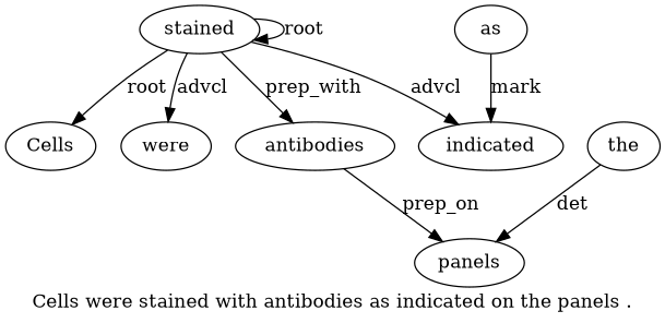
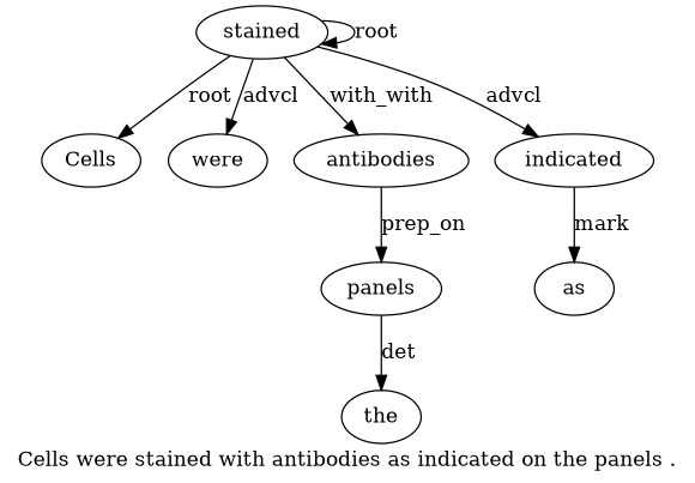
  digraph {
    label="Cells were stained with antibodies as indicated on the panels ."
    node [fillcolor=white style=filled]
    n1 [label=stained]
    n2 [label=Cells]
    n3 [label=were]
    n4 [label=antibodies]
    n5 [label=indicated]
    n6 [label=panels]
    n7 [label=as]
    n8 [label=the]
    n1 -> n1 [label=root]
    n1 -> n2 [label=root]
    n1 -> n3 [label=advcl]
-   n1 -> n4 [label=prep_with]
+   n1 -> n4 [label=with_with]
    n1 -> n5 [label=advcl]
    n4 -> n6 [label=prep_on]
-   n7 -> n5 [label=mark]
-   n8 -> n6 [label=det]
+   n5 -> n7 [label=mark]
+   n6 -> n8 [label=det]
  }
